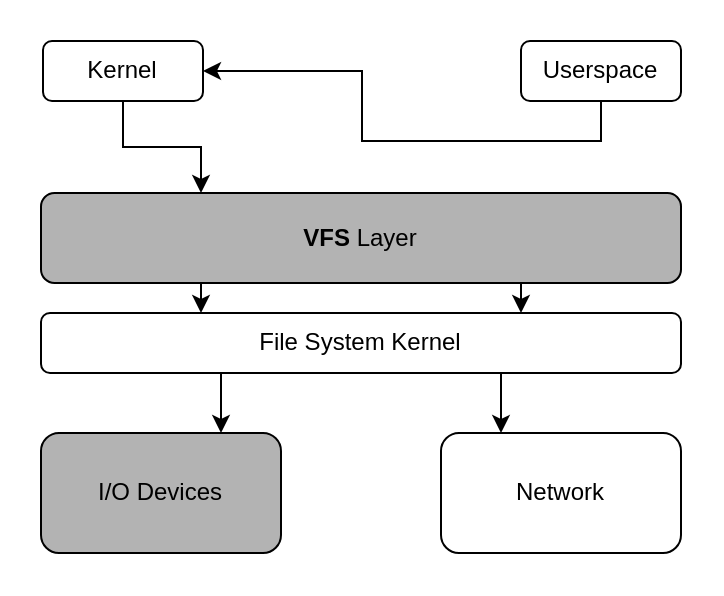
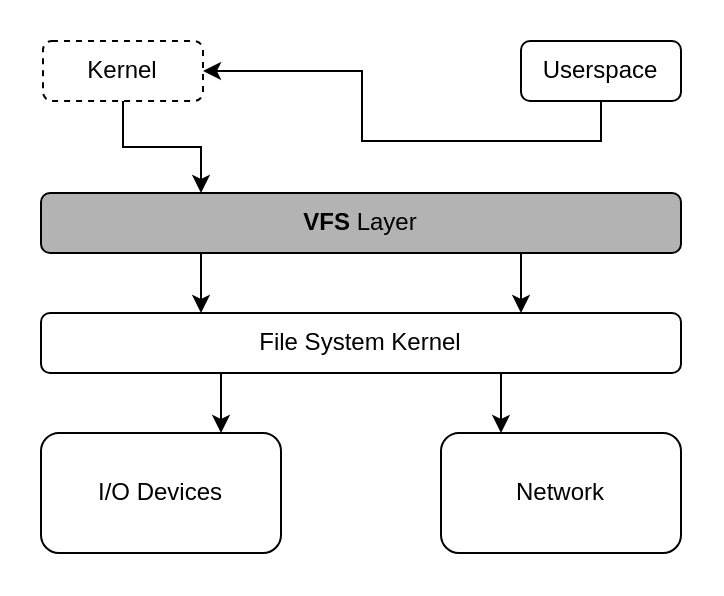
  <mxCell id="0" />
  <mxCell id="1" parent="0" />
  <mxCell id="2" style="edgeStyle=orthogonalEdgeStyle;rounded=0;orthogonalLoop=1;jettySize=auto;html=1;exitX=0.75;exitY=1;exitDx=0;exitDy=0;entryX=0.75;entryY=0;entryDx=0;entryDy=0;" edge="1" parent="1" source="4" target="7"><mxGeometry relative="1" as="geometry" /></mxCell>
  <mxCell id="3" style="edgeStyle=orthogonalEdgeStyle;rounded=0;orthogonalLoop=1;jettySize=auto;html=1;exitX=0.25;exitY=1;exitDx=0;exitDy=0;entryX=0.25;entryY=0;entryDx=0;entryDy=0;" edge="1" parent="1" source="4" target="7"><mxGeometry relative="1" as="geometry" /></mxCell>
- <mxCell id="4" value="&lt;b&gt;VFS&lt;/b&gt; Layer" style="rounded=1;whiteSpace=wrap;html=1;fillColor=#B3B3B3;" vertex="1" parent="1"><mxGeometry x="20" y="96" width="320" height="45" as="geometry" /></mxCell>
+ <mxCell id="4" value="&lt;b&gt;VFS&lt;/b&gt; Layer" style="rounded=1;whiteSpace=wrap;html=1;fillColor=#B3B3B3;" vertex="1" parent="1"><mxGeometry x="20" y="96" width="320" height="30" as="geometry" /></mxCell>
  <mxCell id="5" style="edgeStyle=orthogonalEdgeStyle;rounded=0;orthogonalLoop=1;jettySize=auto;html=1;exitX=0.25;exitY=1;exitDx=0;exitDy=0;entryX=0.75;entryY=0;entryDx=0;entryDy=0;" edge="1" parent="1" source="7" target="12"><mxGeometry relative="1" as="geometry" /></mxCell>
  <mxCell id="6" style="edgeStyle=orthogonalEdgeStyle;rounded=0;orthogonalLoop=1;jettySize=auto;html=1;exitX=0.75;exitY=1;exitDx=0;exitDy=0;entryX=0.25;entryY=0;entryDx=0;entryDy=0;" edge="1" parent="1" source="7" target="13"><mxGeometry relative="1" as="geometry" /></mxCell>
  <mxCell id="7" value="File System Kernel" style="rounded=1;whiteSpace=wrap;html=1;" vertex="1" parent="1"><mxGeometry x="20" y="156" width="320" height="30" as="geometry" /></mxCell>
  <mxCell id="8" style="edgeStyle=orthogonalEdgeStyle;rounded=0;orthogonalLoop=1;jettySize=auto;html=1;exitX=0.5;exitY=1;exitDx=0;exitDy=0;entryX=0.25;entryY=0;entryDx=0;entryDy=0;" edge="1" parent="1" source="9" target="4"><mxGeometry relative="1" as="geometry" /></mxCell>
- <mxCell id="9" value="Kernel" style="rounded=1;whiteSpace=wrap;html=1;" vertex="1" parent="1"><mxGeometry x="21" y="20" width="80" height="30" as="geometry" /></mxCell>
+ <mxCell id="9" value="Kernel" style="rounded=1;whiteSpace=wrap;html=1;dashed=1;" vertex="1" parent="1"><mxGeometry x="21" y="20" width="80" height="30" as="geometry" /></mxCell>
  <mxCell id="10" style="edgeStyle=orthogonalEdgeStyle;rounded=0;orthogonalLoop=1;jettySize=auto;html=1;exitX=0.5;exitY=1;exitDx=0;exitDy=0;" edge="1" parent="1" source="11" target="9"><mxGeometry relative="1" as="geometry" /></mxCell>
  <mxCell id="11" value="Userspace" style="rounded=1;whiteSpace=wrap;html=1;" vertex="1" parent="1"><mxGeometry x="260" y="20" width="80" height="30" as="geometry" /></mxCell>
- <mxCell id="12" value="I/O Devices" style="rounded=1;whiteSpace=wrap;html=1;fillColor=#b3b3b3;" vertex="1" parent="1"><mxGeometry x="20" y="216" width="120" height="60" as="geometry" /></mxCell>
+ <mxCell id="12" value="I/O Devices" style="rounded=1;whiteSpace=wrap;html=1;" vertex="1" parent="1"><mxGeometry x="20" y="216" width="120" height="60" as="geometry" /></mxCell>
  <mxCell id="13" value="Network" style="rounded=1;whiteSpace=wrap;html=1;" vertex="1" parent="1"><mxGeometry x="220" y="216" width="120" height="60" as="geometry" /></mxCell>
